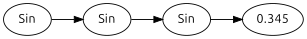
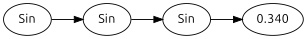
  digraph {
    rankdir=LR
    fontname=Ubuntu
    node [fontname=Ubuntu]
    edge [fontname=Ubuntu]
    n1 [label=Sin]
    n2 [label=Sin]
    n3 [label=Sin]
-   n4 [label=0.345]
+   n4 [label=0.340]
    n1 -> n2
    n2 -> n3
    n3 -> n4
  }
